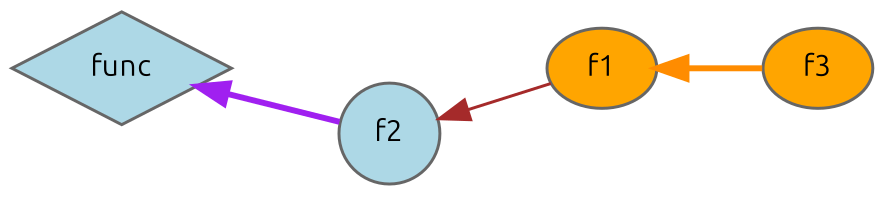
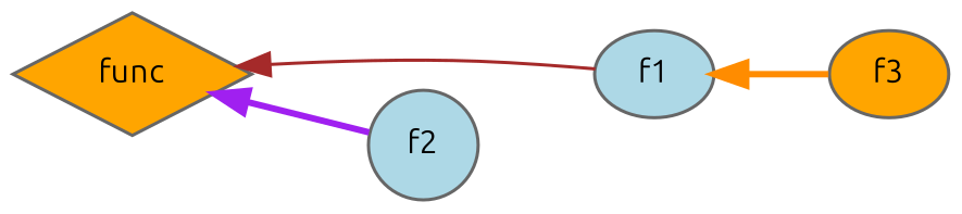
  digraph {
    fontname=Ubuntu
    rankdir=LR
    node [color=gray40 fillcolor=orange fontname=Ubuntu fontsize=10 shape=ellipse style=filled]
    edge [dir=back fontname=Ubuntu fontsize=10 labelfontname=Helvetica labelfontsize=10 style=bold]
-   n1 [fillcolor=lightblue fontcolor=black height=0.2 label=func shape=diamond width=0.4]
-   n2 [height=0.2 label=f1 width=0.4]
+   n1 [fontcolor=black height=0.2 label=func shape=diamond width=0.4]
+   n2 [fillcolor=lightblue height=0.2 label=f1 width=0.4]
    n3 [fillcolor=lightblue height=0.2 label=f2 shape=circle width=0.4]
    n4 [height=0.2 label=f3 width=0.4]
-   n3 -> n2 [color=brown style=solid]
+   n1 -> n2 [color=brown style=solid]
    n1 -> n3 [color=purple]
    n2 -> n4 [color=darkorange]
  }
